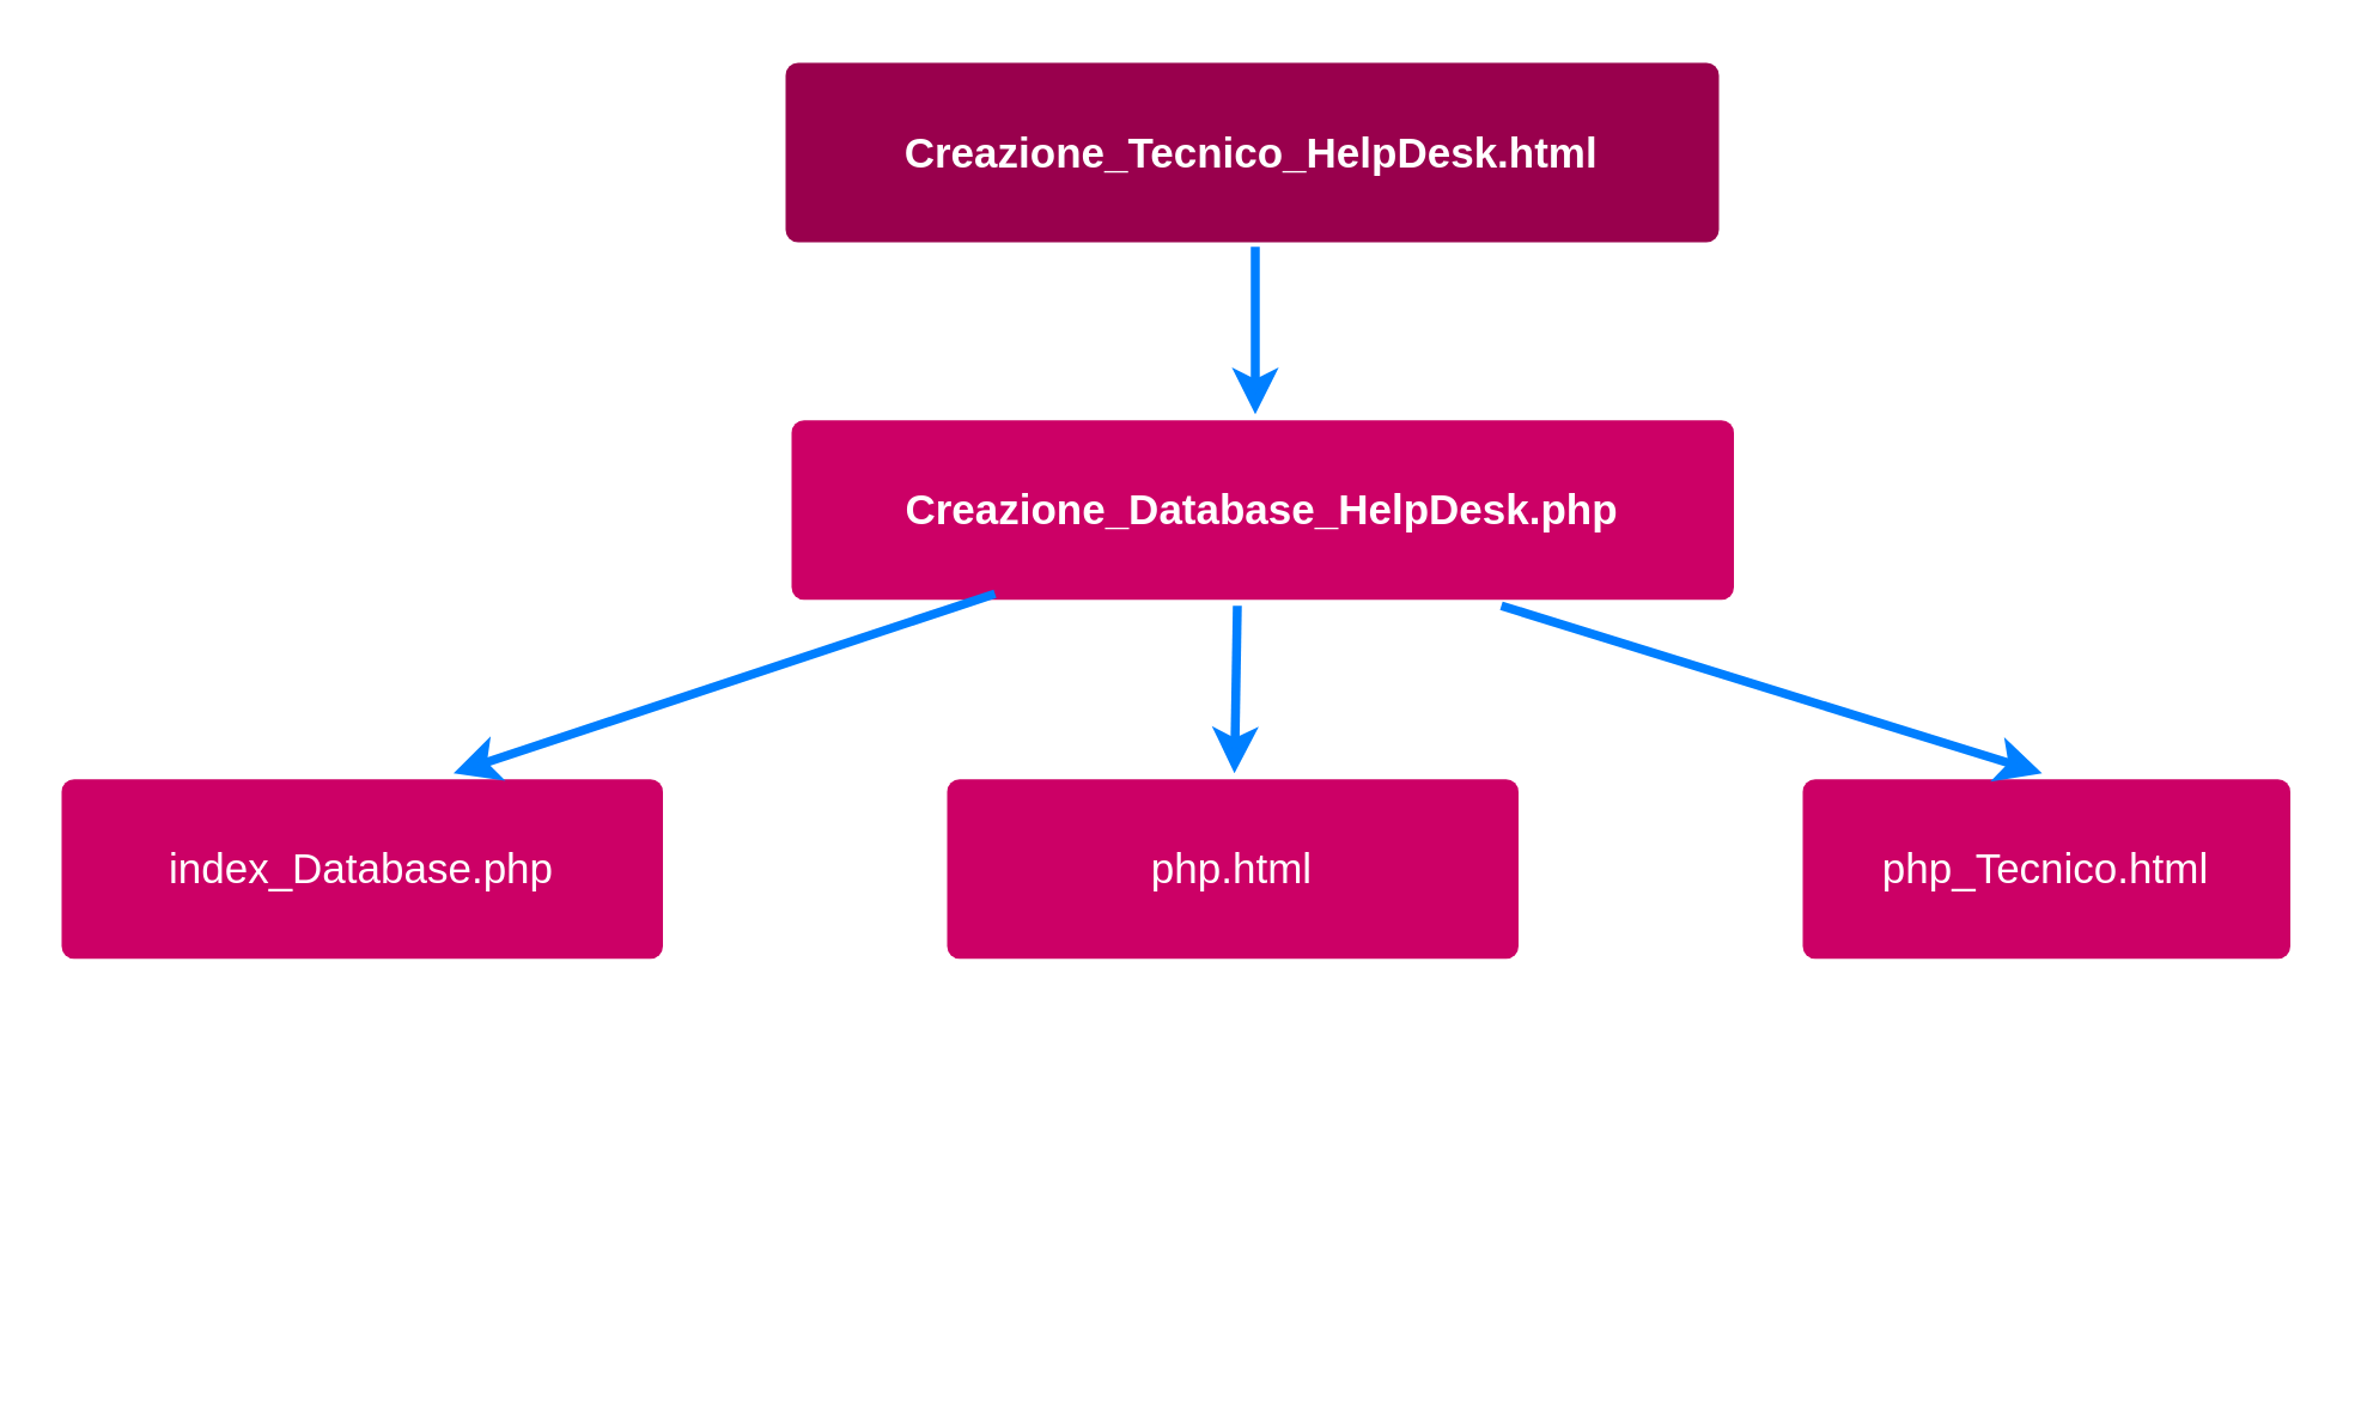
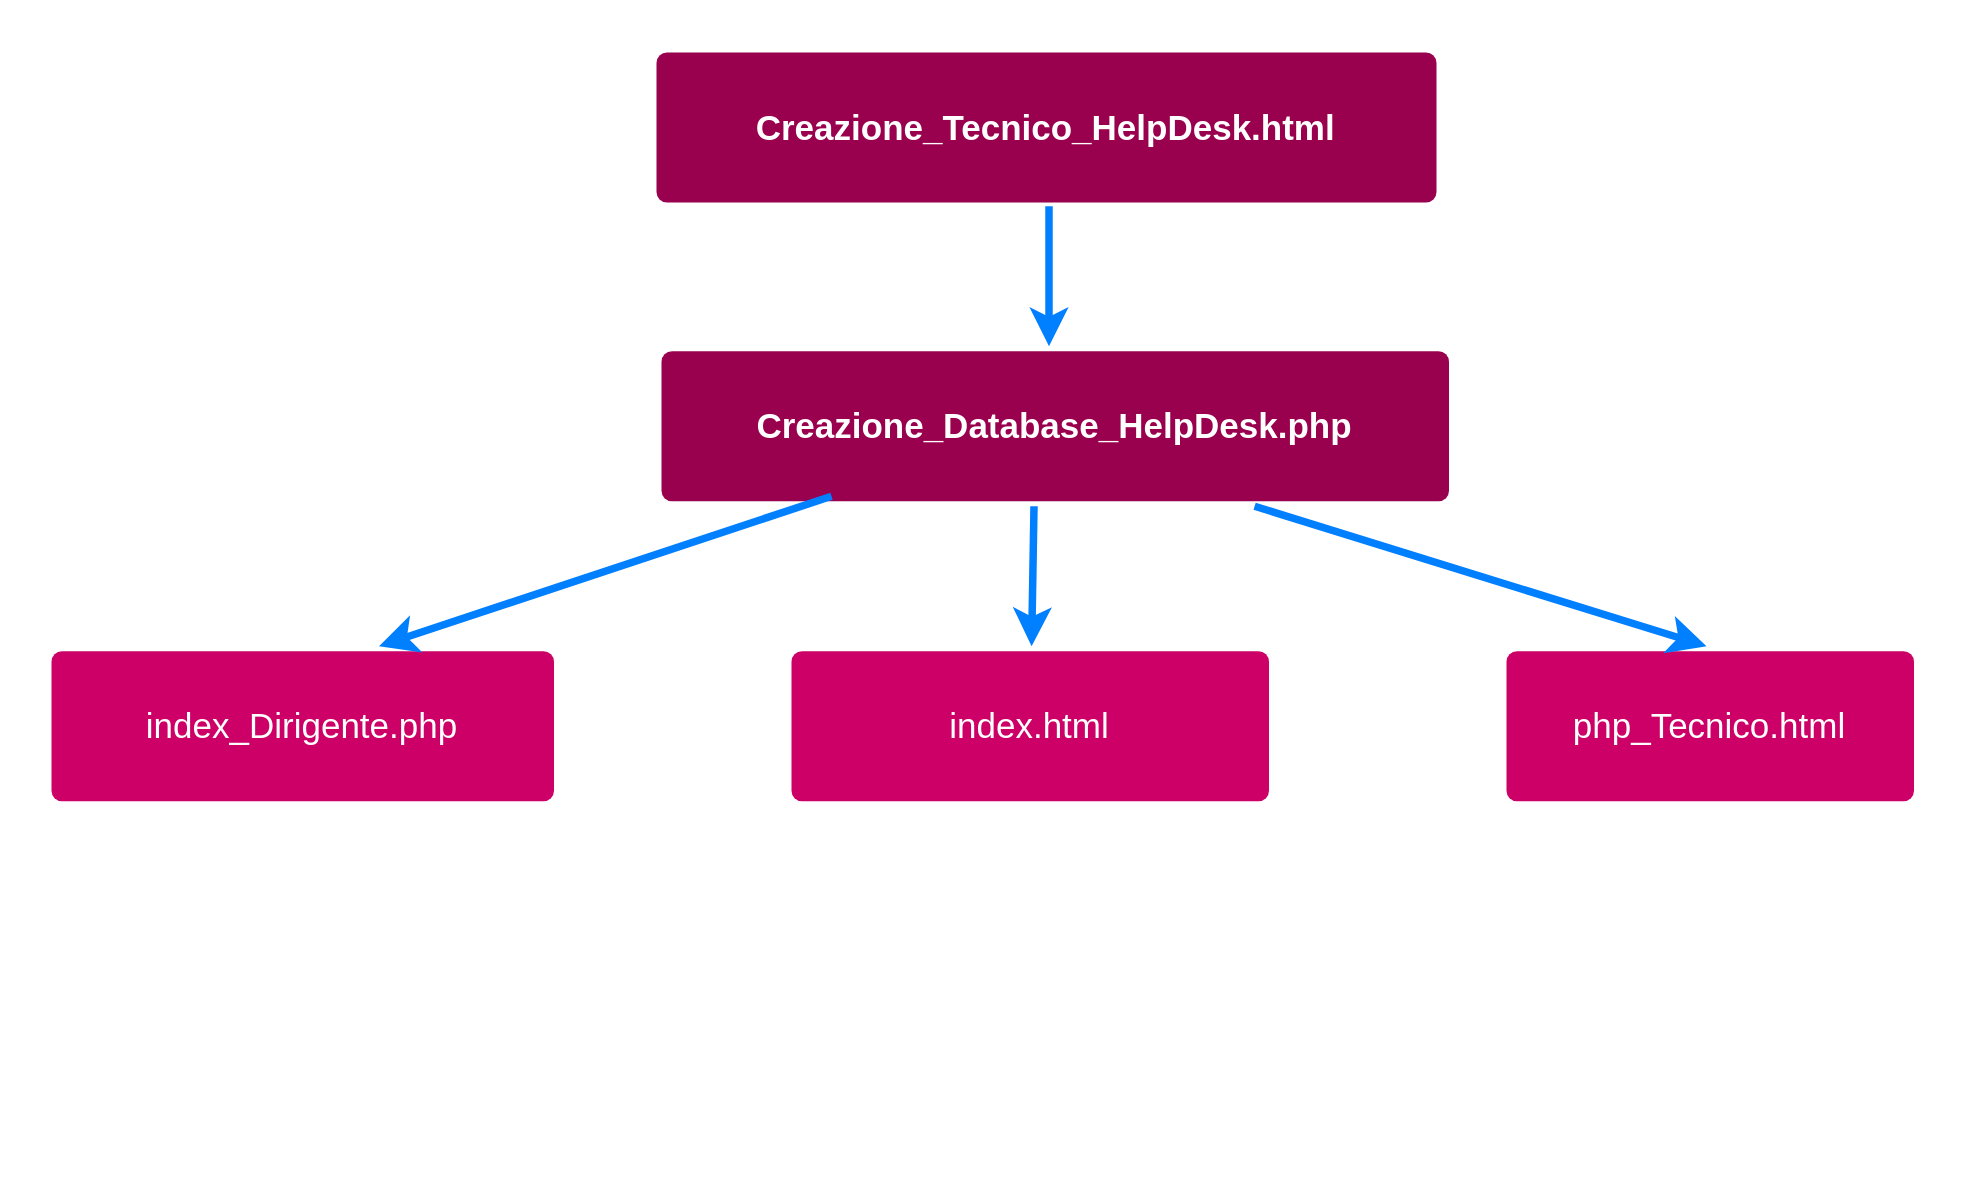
  <mxCell id="0" />
  <mxCell id="1" parent="0" />
  <mxCell id="2" value="" style="edgeStyle=none;rounded=0;jumpStyle=none;html=1;shadow=0;labelBackgroundColor=none;startArrow=none;startFill=0;endArrow=classic;endFill=1;jettySize=auto;orthogonalLoop=1;strokeColor=#2F5B7C;strokeWidth=3;fontFamily=Helvetica;fontSize=16;fontColor=#23445D;spacing=5;" parent="1" edge="1"><mxGeometry relative="1" as="geometry"><mxPoint x="414" y="272.5" as="sourcePoint" /></mxGeometry></mxCell>
  <mxCell id="3" value="" style="edgeStyle=none;rounded=0;jumpStyle=none;html=1;shadow=0;labelBackgroundColor=none;startArrow=none;startFill=0;endArrow=classic;endFill=1;jettySize=auto;orthogonalLoop=1;strokeColor=#1699D3;strokeWidth=3;fontFamily=Helvetica;fontSize=14;fontColor=#FFFFFF;spacing=5;" parent="1" edge="1"><mxGeometry relative="1" as="geometry"><mxPoint x="337" y="451.3" as="sourcePoint" /></mxGeometry></mxCell>
  <mxCell id="4" value="Creazione_Tecnico_HelpDesk.html" style="rounded=1;whiteSpace=wrap;html=1;shadow=0;labelBackgroundColor=none;strokeColor=none;strokeWidth=3;fillColor=#99004D;fontFamily=Helvetica;fontSize=14;fontColor=#FFFFFF;align=center;spacing=5;fontStyle=1;arcSize=7;perimeterSpacing=2;" parent="1" vertex="1"><mxGeometry x="262" y="20.5" width="312" height="60" as="geometry" /></mxCell>
  <mxCell id="5" value="php_Tecnico.html" style="rounded=1;whiteSpace=wrap;html=1;shadow=0;labelBackgroundColor=none;strokeColor=none;strokeWidth=3;fillColor=#CC0066;fontFamily=Helvetica;fontSize=14;fontColor=#FFFFFF;align=center;spacing=5;arcSize=7;perimeterSpacing=2;gradientColor=none;" parent="1" vertex="1"><mxGeometry x="602" y="260" width="163" height="60" as="geometry" /></mxCell>
- <mxCell id="6" value="&lt;span style=&quot;font-weight: 700&quot;&gt;Creazione_Database_HelpDesk.php&lt;/span&gt;" style="rounded=1;whiteSpace=wrap;html=1;shadow=0;labelBackgroundColor=none;strokeColor=none;strokeWidth=3;fillColor=#cc0066;fontFamily=Helvetica;fontSize=14;fontColor=#FFFFFF;align=center;spacing=5;arcSize=7;perimeterSpacing=2;" parent="1" vertex="1"><mxGeometry x="264" y="140" width="315" height="60" as="geometry" /></mxCell>
+ <mxCell id="6" value="&lt;span style=&quot;font-weight: 700&quot;&gt;Creazione_Database_HelpDesk.php&lt;/span&gt;" style="rounded=1;whiteSpace=wrap;html=1;shadow=0;labelBackgroundColor=none;strokeColor=none;strokeWidth=3;fillColor=#99004D;fontFamily=Helvetica;fontSize=14;fontColor=#FFFFFF;align=center;spacing=5;arcSize=7;perimeterSpacing=2;" parent="1" vertex="1"><mxGeometry x="264" y="140" width="315" height="60" as="geometry" /></mxCell>
  <mxCell id="7" value="" style="edgeStyle=none;rounded=0;jumpStyle=none;html=1;shadow=0;labelBackgroundColor=none;startArrow=none;startFill=0;endArrow=classic;endFill=1;jettySize=auto;orthogonalLoop=1;strokeColor=#007FFF;strokeWidth=3;fontFamily=Helvetica;fontSize=14;fontColor=#FFFFFF;spacing=5;" parent="1" edge="1"><mxGeometry relative="1" as="geometry"><mxPoint x="419" y="82" as="sourcePoint" /><mxPoint x="419" y="138" as="targetPoint" /></mxGeometry></mxCell>
- <mxCell id="8" value="php.html" style="rounded=1;whiteSpace=wrap;html=1;shadow=0;labelBackgroundColor=none;strokeColor=none;strokeWidth=3;fillColor=#CC0066;fontFamily=Helvetica;fontSize=14;fontColor=#FFFFFF;align=center;spacing=5;arcSize=7;perimeterSpacing=2;gradientColor=none;" parent="1" vertex="1"><mxGeometry x="316" y="260" width="191" height="60" as="geometry" /></mxCell>
+ <mxCell id="8" value="index.html" style="rounded=1;whiteSpace=wrap;html=1;shadow=0;labelBackgroundColor=none;strokeColor=none;strokeWidth=3;fillColor=#CC0066;fontFamily=Helvetica;fontSize=14;fontColor=#FFFFFF;align=center;spacing=5;arcSize=7;perimeterSpacing=2;gradientColor=none;" parent="1" vertex="1"><mxGeometry x="316" y="260" width="191" height="60" as="geometry" /></mxCell>
  <mxCell id="9" value="" style="edgeStyle=none;rounded=0;jumpStyle=none;html=1;shadow=0;labelBackgroundColor=none;startArrow=none;startFill=0;endArrow=classic;endFill=1;jettySize=auto;orthogonalLoop=1;strokeColor=#007FFF;strokeWidth=3;fontFamily=Helvetica;fontSize=14;fontColor=#FFFFFF;spacing=5;" parent="1" target="8" edge="1"><mxGeometry relative="1" as="geometry"><mxPoint x="413" y="202" as="sourcePoint" /><mxPoint x="424" y="148" as="targetPoint" /></mxGeometry></mxCell>
  <mxCell id="10" value="" style="edgeStyle=none;rounded=0;jumpStyle=none;html=1;shadow=0;labelBackgroundColor=none;startArrow=none;startFill=0;endArrow=classic;endFill=1;jettySize=auto;orthogonalLoop=1;strokeColor=#007FFF;strokeWidth=3;fontFamily=Helvetica;fontSize=14;fontColor=#FFFFFF;spacing=5;entryX=0.5;entryY=0;entryDx=0;entryDy=0;exitX=0.75;exitY=1;exitDx=0;exitDy=0;" parent="1" source="6" edge="1"><mxGeometry relative="1" as="geometry"><mxPoint x="568" y="202" as="sourcePoint" /><mxPoint x="682" y="258" as="targetPoint" /></mxGeometry></mxCell>
- <mxCell id="11" value="index_Database.php" style="rounded=1;whiteSpace=wrap;html=1;shadow=0;labelBackgroundColor=none;strokeColor=none;strokeWidth=3;fillColor=#CC0066;fontFamily=Helvetica;fontSize=14;fontColor=#FFFFFF;align=center;spacing=5;arcSize=7;perimeterSpacing=2;" parent="1" vertex="1"><mxGeometry x="20" y="260" width="201" height="60" as="geometry" /></mxCell>
+ <mxCell id="11" value="index_Dirigente.php" style="rounded=1;whiteSpace=wrap;html=1;shadow=0;labelBackgroundColor=none;strokeColor=none;strokeWidth=3;fillColor=#CC0066;fontFamily=Helvetica;fontSize=14;fontColor=#FFFFFF;align=center;spacing=5;arcSize=7;perimeterSpacing=2;" parent="1" vertex="1"><mxGeometry x="20" y="260" width="201" height="60" as="geometry" /></mxCell>
  <mxCell id="12" value="" style="edgeStyle=none;rounded=0;jumpStyle=none;html=1;shadow=0;labelBackgroundColor=none;startArrow=none;startFill=0;endArrow=classic;endFill=1;jettySize=auto;orthogonalLoop=1;strokeColor=#007FFF;strokeWidth=3;fontFamily=Helvetica;fontSize=14;fontColor=#FFFFFF;spacing=5;" parent="1" edge="1"><mxGeometry relative="1" as="geometry"><mxPoint x="332" y="198" as="sourcePoint" /><mxPoint x="151" y="258" as="targetPoint" /></mxGeometry></mxCell>
